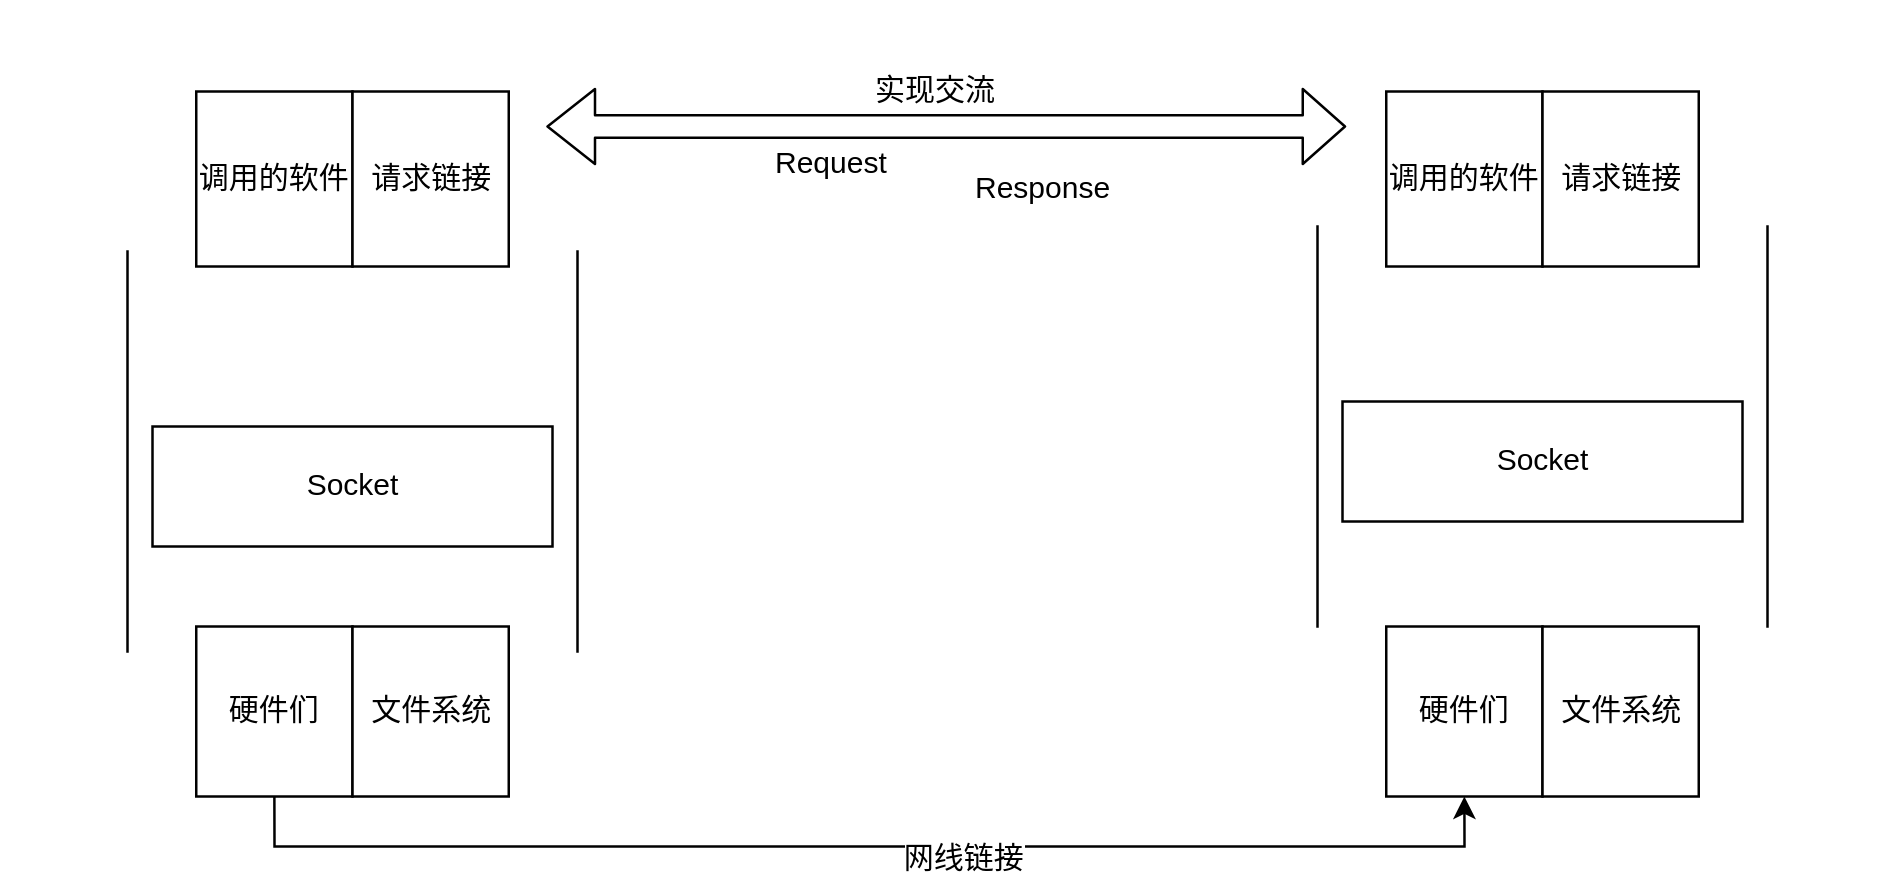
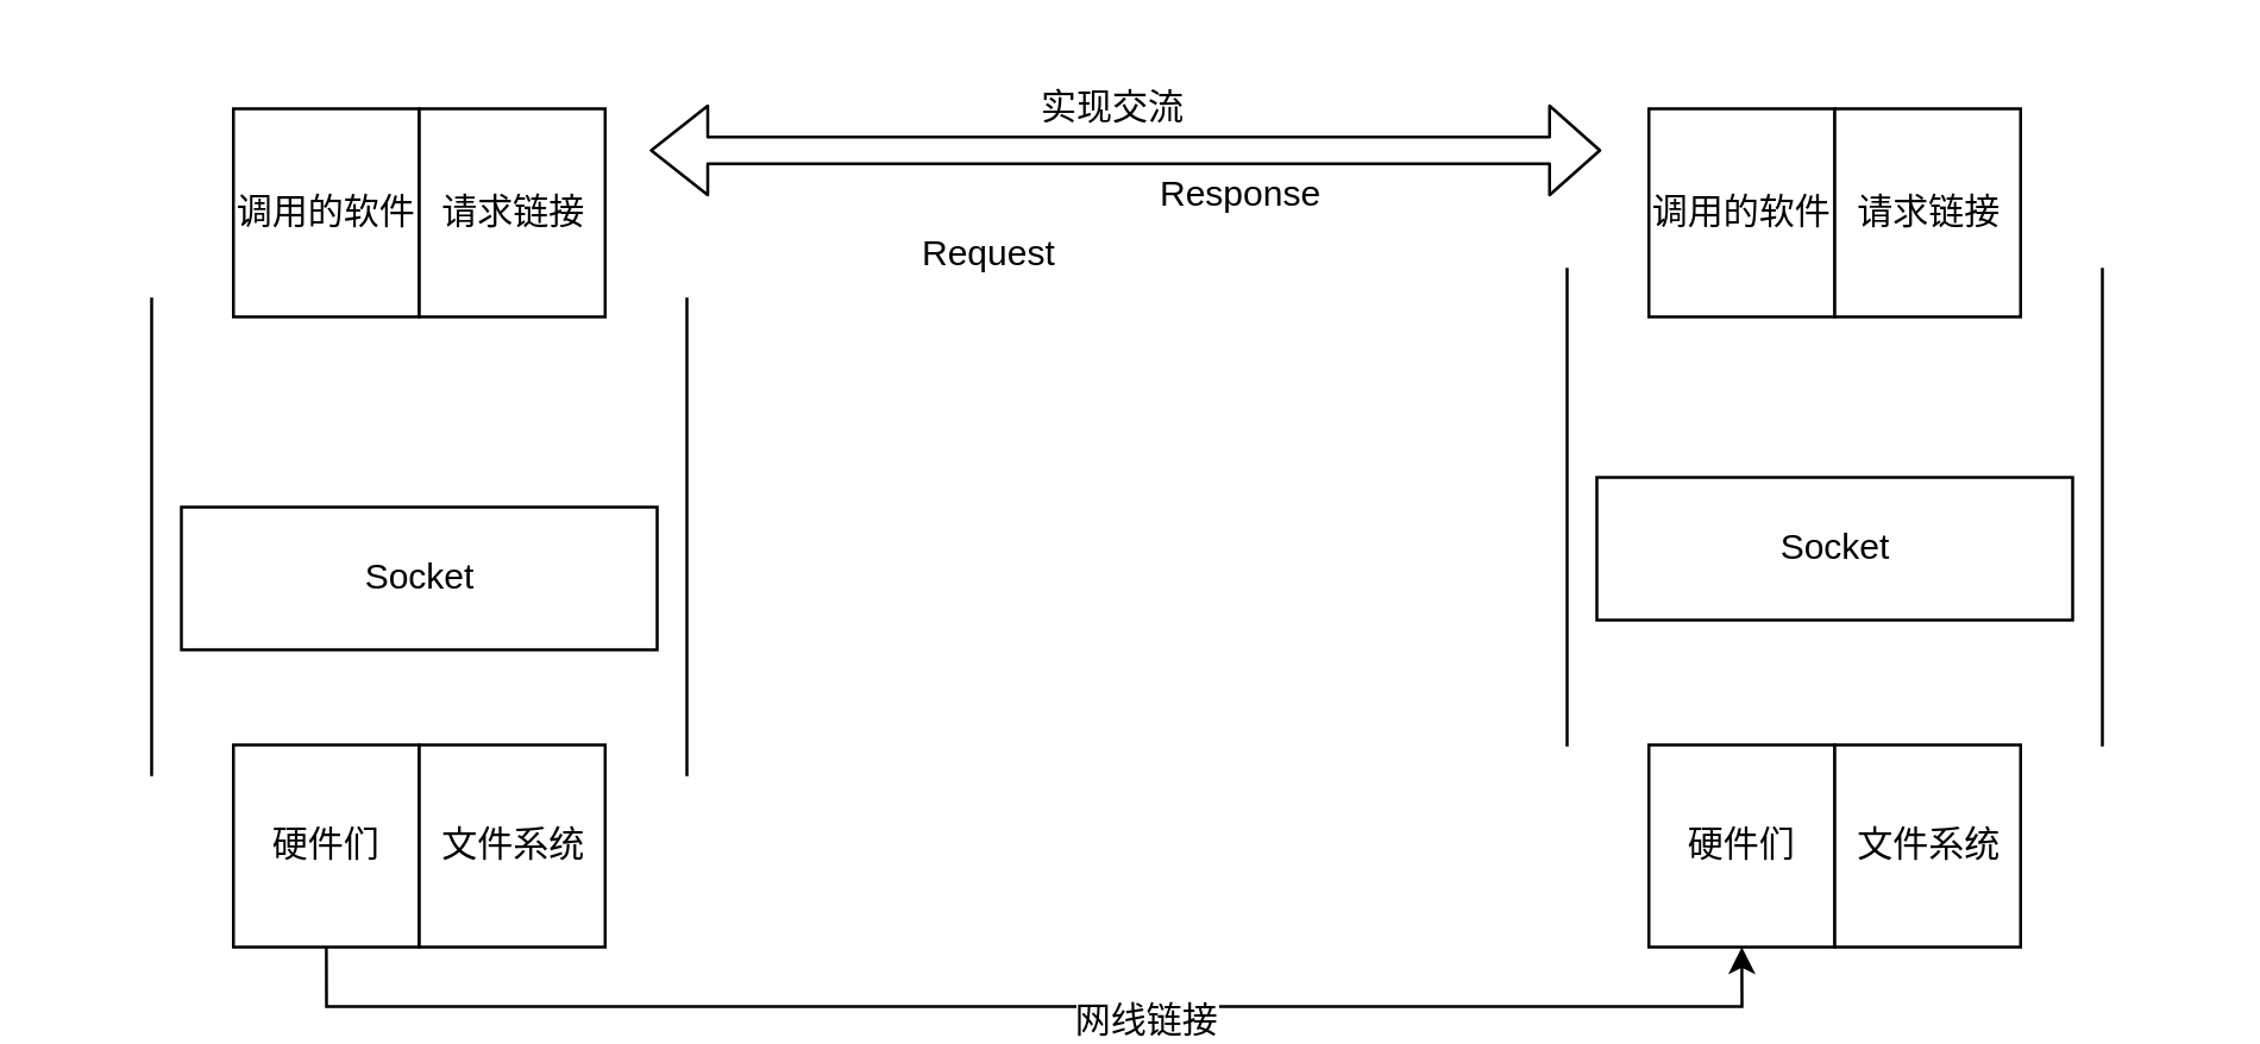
  <mxCell id="0" />
  <mxCell id="1" parent="0" />
  <mxCell id="2" value="Socket" style="rounded=0;whiteSpace=wrap;html=1;strokeColor=#000000;" parent="1" vertex="1"><mxGeometry x="60.5" y="170" width="160" height="48" as="geometry" /></mxCell>
  <mxCell id="3" value="" style="group" parent="1" vertex="1" connectable="0"><mxGeometry x="78" y="250" width="250" height="68" as="geometry" /></mxCell>
  <mxCell id="4" value="硬件们" style="rounded=0;whiteSpace=wrap;html=1;" parent="3" vertex="1"><mxGeometry width="62.5" height="68" as="geometry" /></mxCell>
  <mxCell id="5" value="文件系统" style="rounded=0;whiteSpace=wrap;html=1;" parent="3" vertex="1"><mxGeometry x="62.5" width="62.5" height="68" as="geometry" /></mxCell>
  <mxCell id="6" value="" style="shape=partialRectangle;whiteSpace=wrap;html=1;left=0;right=0;fillColor=none;direction=south;" parent="1" vertex="1"><mxGeometry x="50.5" y="100" width="180" height="160" as="geometry" /></mxCell>
  <mxCell id="7" value="" style="group" parent="1" vertex="1" connectable="0"><mxGeometry x="20.5" y="20" width="250" height="70" as="geometry" /></mxCell>
  <mxCell id="8" value="调用的软件" style="rounded=0;whiteSpace=wrap;html=1;" parent="7" vertex="1"><mxGeometry x="57.5" y="16" width="62.5" height="70" as="geometry" /></mxCell>
  <mxCell id="9" value="请求链接" style="rounded=0;whiteSpace=wrap;html=1;" parent="7" vertex="1"><mxGeometry x="120" y="16" width="62.5" height="70" as="geometry" /></mxCell>
  <mxCell id="10" value="Socket" style="rounded=0;whiteSpace=wrap;html=1;strokeColor=#000000;" parent="1" vertex="1"><mxGeometry x="536.5" y="160" width="160" height="48" as="geometry" /></mxCell>
  <mxCell id="11" value="" style="group" parent="1" vertex="1" connectable="0"><mxGeometry x="488" y="251" width="250" height="68" as="geometry" /></mxCell>
  <mxCell id="12" value="硬件们" style="rounded=0;whiteSpace=wrap;html=1;" parent="11" vertex="1"><mxGeometry x="66" y="-1" width="62.5" height="68" as="geometry" /></mxCell>
  <mxCell id="13" value="文件系统" style="rounded=0;whiteSpace=wrap;html=1;" parent="11" vertex="1"><mxGeometry x="128.5" y="-1" width="62.5" height="68" as="geometry" /></mxCell>
  <mxCell id="14" value="" style="shape=partialRectangle;whiteSpace=wrap;html=1;left=0;right=0;fillColor=none;direction=south;" parent="1" vertex="1"><mxGeometry x="526.5" y="90" width="180" height="160" as="geometry" /></mxCell>
  <mxCell id="15" value="" style="group" parent="1" vertex="1" connectable="0"><mxGeometry x="488" y="21" width="250" height="70" as="geometry" /></mxCell>
  <mxCell id="16" value="调用的软件" style="rounded=0;whiteSpace=wrap;html=1;" parent="15" vertex="1"><mxGeometry x="66" y="15" width="62.5" height="70" as="geometry" /></mxCell>
  <mxCell id="17" value="请求链接" style="rounded=0;whiteSpace=wrap;html=1;" parent="15" vertex="1"><mxGeometry x="128.5" y="15" width="62.5" height="70" as="geometry" /></mxCell>
  <mxCell id="18" style="edgeStyle=orthogonalEdgeStyle;rounded=0;orthogonalLoop=1;jettySize=auto;html=1;exitX=0.5;exitY=1;exitDx=0;exitDy=0;entryX=0.5;entryY=1;entryDx=0;entryDy=0;" parent="1" source="4" target="12" edge="1"><mxGeometry relative="1" as="geometry" /></mxCell>
  <mxCell id="19" value="网线链接" style="text;html=1;resizable=0;points=[];align=center;verticalAlign=middle;labelBackgroundColor=#ffffff;" parent="18" vertex="1" connectable="0"><mxGeometry x="0.142" y="-4" relative="1" as="geometry"><mxPoint as="offset" /></mxGeometry></mxCell>
  <mxCell id="20" value="" style="shape=flexArrow;endArrow=classic;startArrow=classic;html=1;width=9;endSize=5.3;" parent="1" edge="1"><mxGeometry width="50" height="50" relative="1" as="geometry"><mxPoint x="218" y="50" as="sourcePoint" /><mxPoint x="538" y="50" as="targetPoint" /><Array as="points" /></mxGeometry></mxCell>
  <mxCell id="21" value="实现交流&lt;br&gt;" style="text;html=1;resizable=0;points=[];autosize=1;align=left;verticalAlign=top;spacingTop=-4;" parent="1" vertex="1"><mxGeometry x="348" y="26" width="60" height="20" as="geometry" /></mxCell>
- <mxCell id="22" value="Request" style="text;html=1;resizable=0;points=[];autosize=1;align=left;verticalAlign=top;spacingTop=-4;" parent="1" vertex="1"><mxGeometry x="308" y="55" width="60" height="20" as="geometry" /></mxCell>
- <mxCell id="23" value="Response" style="text;html=1;resizable=0;points=[];autosize=1;align=left;verticalAlign=top;spacingTop=-4;" parent="1" vertex="1"><mxGeometry x="388" y="65" width="70" height="20" as="geometry" /></mxCell>
+ <mxCell id="22" value="Request" style="text;html=1;resizable=0;points=[];autosize=1;align=left;verticalAlign=top;spacingTop=-4;" parent="1" vertex="1"><mxGeometry x="308" y="75" width="60" height="20" as="geometry" /></mxCell>
+ <mxCell id="23" value="Response" style="text;html=1;resizable=0;points=[];autosize=1;align=left;verticalAlign=top;spacingTop=-4;" parent="1" vertex="1"><mxGeometry x="388" y="55" width="70" height="20" as="geometry" /></mxCell>
